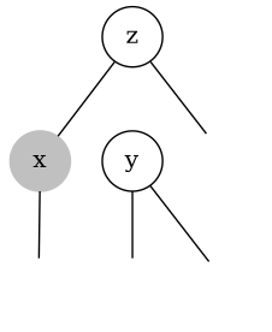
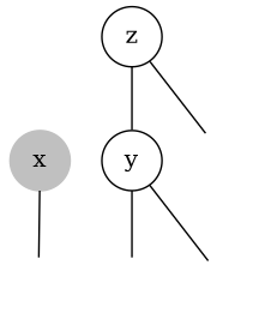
  graph {
    node [shape=circle style=invis]
    x [color=grey style=filled]
    zl
    y [style=""]
    yl
    yr
    z [style=""]
    zr
    x -- zl
    y -- yl
    y -- yr
-   z -- x
+   z -- y
    z -- zr
  }
